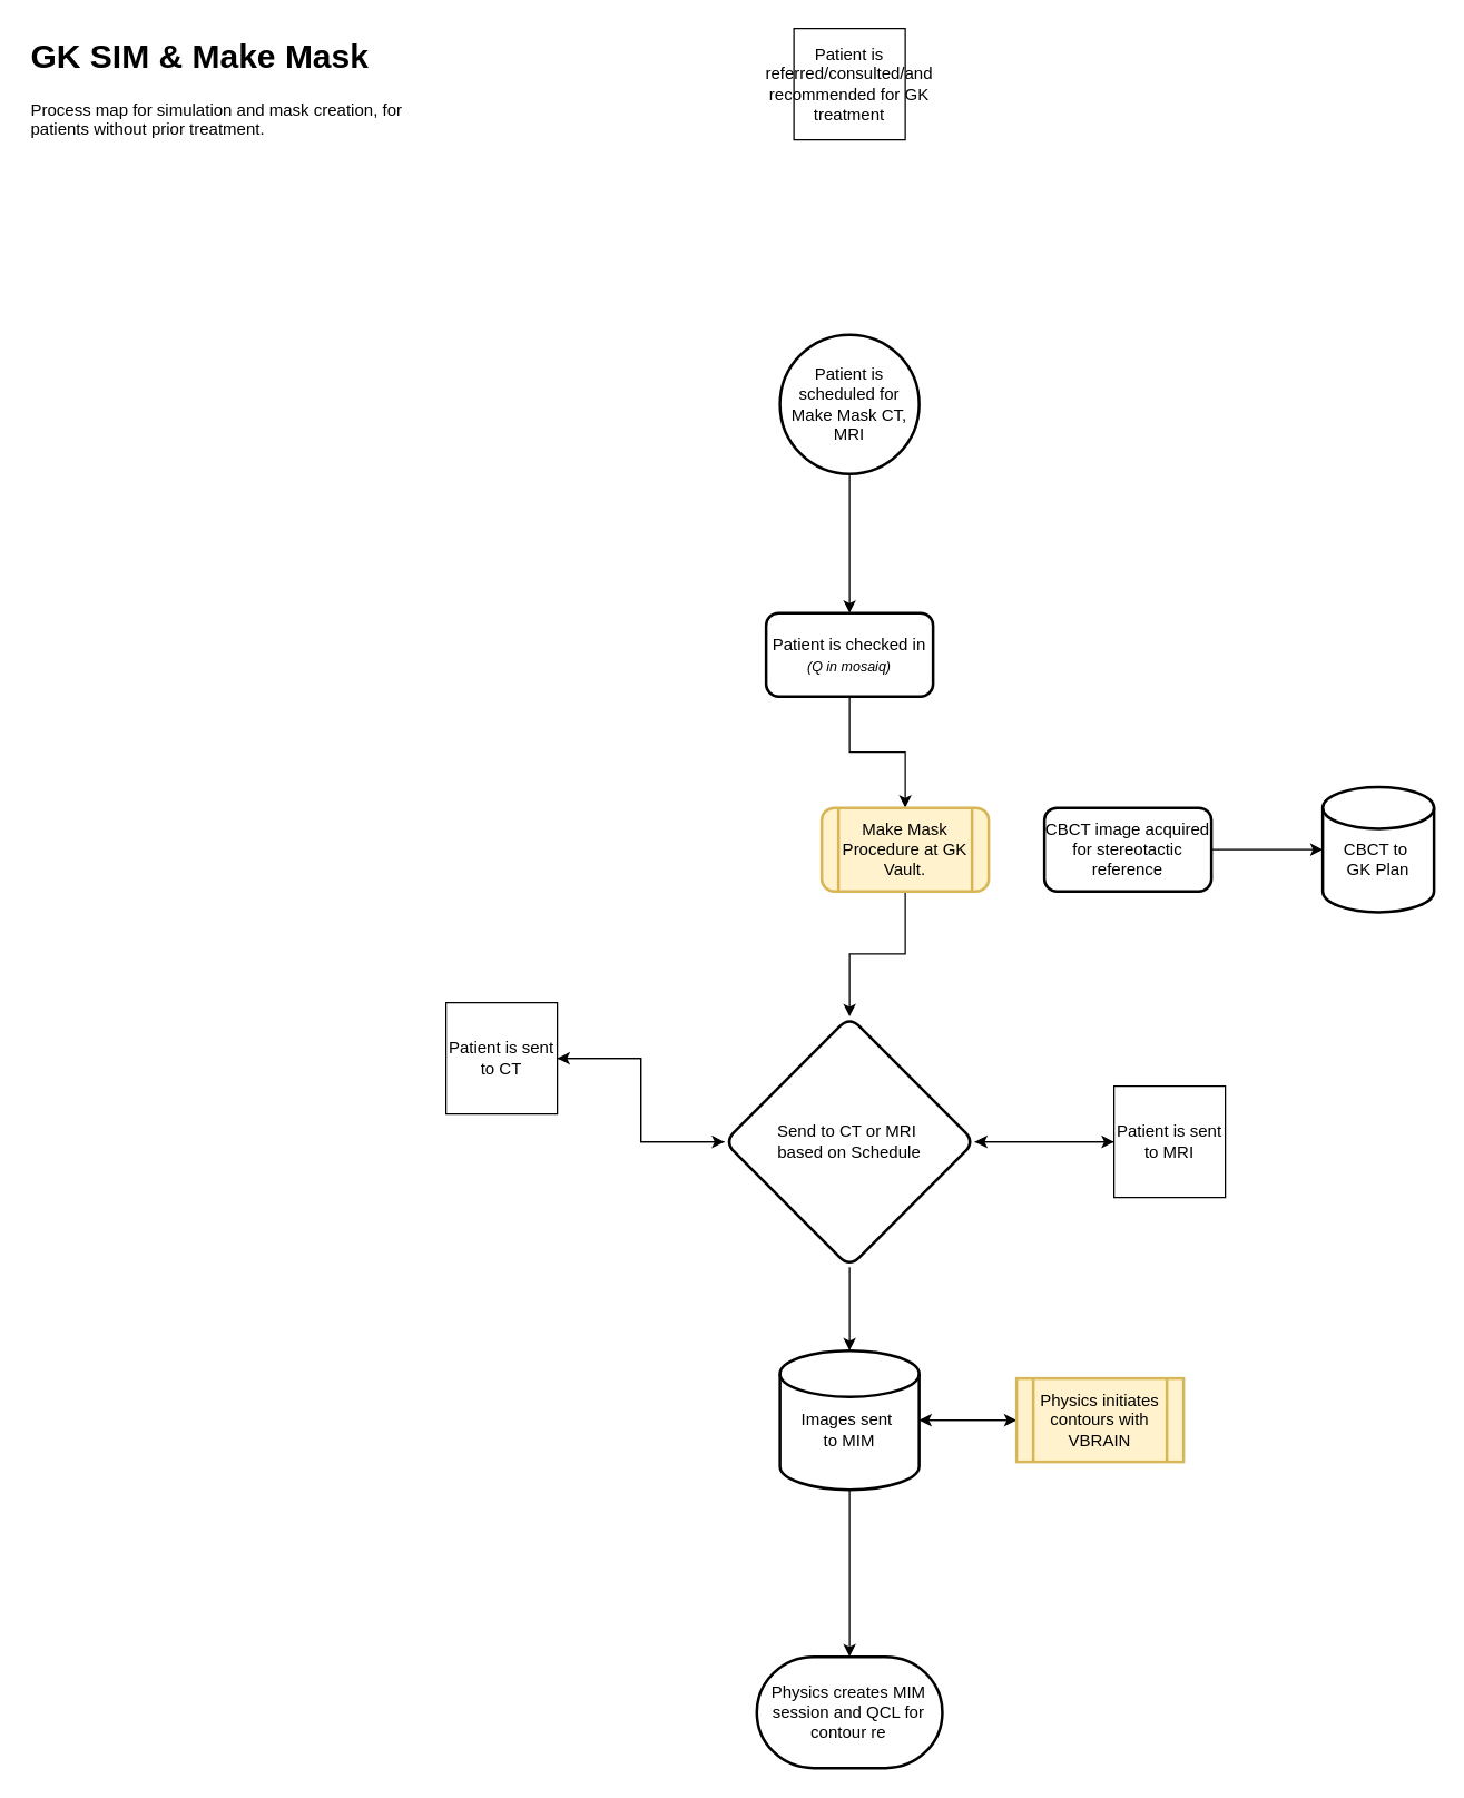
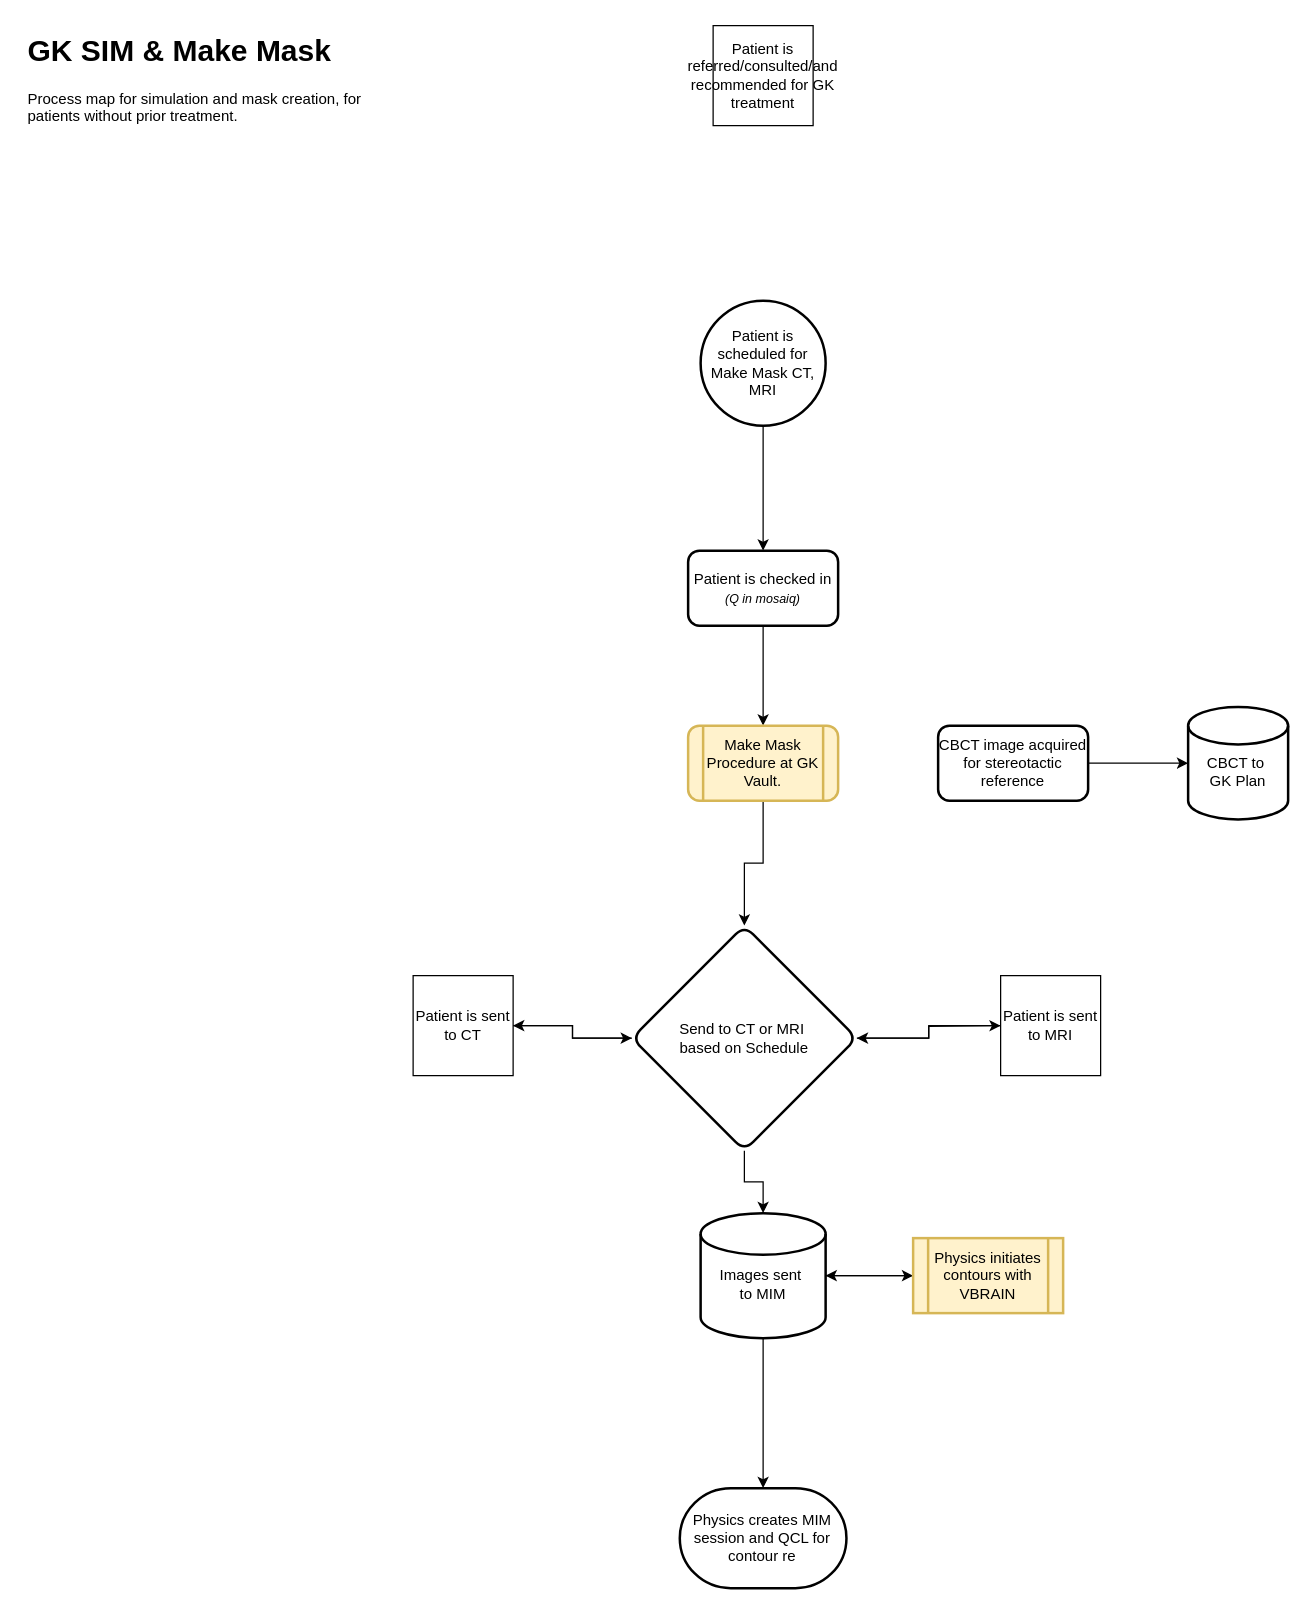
  <mxCell id="0" />
  <mxCell id="1" parent="0" />
  <mxCell id="2" style="edgeStyle=orthogonalEdgeStyle;rounded=0;orthogonalLoop=1;jettySize=auto;html=1;entryX=0.5;entryY=0;entryDx=0;entryDy=0;" parent="1" source="3" target="6" edge="1"><mxGeometry relative="1" as="geometry" /></mxCell>
  <mxCell id="3" value="&lt;div&gt;Patient is scheduled for&lt;/div&gt;&lt;div&gt;Make Mask CT, MRI&lt;br&gt;&lt;/div&gt;" style="strokeWidth=2;html=1;shape=mxgraph.flowchart.start_2;whiteSpace=wrap;" parent="1" vertex="1"><mxGeometry x="560" y="240" width="100" height="100" as="geometry" /></mxCell>
  <mxCell id="4" value="&lt;h1 style=&quot;margin-top: 0px;&quot;&gt;GK SIM &amp;amp; Make Mask&lt;i style=&quot;font-size: 16px;&quot;&gt;&amp;nbsp;&lt;/i&gt; &lt;br&gt;&lt;/h1&gt;&lt;p&gt;Process map for simulation and mask creation, for patients without prior treatment.&lt;br&gt;&lt;/p&gt;" style="text;html=1;whiteSpace=wrap;overflow=hidden;rounded=0;" parent="1" vertex="1"><mxGeometry x="20" y="20" width="270" height="120" as="geometry" /></mxCell>
  <mxCell id="5" value="" style="edgeStyle=orthogonalEdgeStyle;rounded=0;orthogonalLoop=1;jettySize=auto;html=1;" parent="1" source="6" target="8" edge="1"><mxGeometry relative="1" as="geometry" /></mxCell>
  <mxCell id="6" value="&lt;div&gt;Patient is checked in&lt;/div&gt;&lt;div&gt;&lt;i&gt;&lt;font style=&quot;font-size: 10px;&quot;&gt;(Q in mosaiq)&lt;/font&gt;&lt;/i&gt;&lt;br&gt;&lt;/div&gt;" style="rounded=1;whiteSpace=wrap;html=1;strokeWidth=2;" parent="1" vertex="1"><mxGeometry x="550" y="440" width="120" height="60" as="geometry" /></mxCell>
  <mxCell id="7" value="" style="edgeStyle=orthogonalEdgeStyle;rounded=0;orthogonalLoop=1;jettySize=auto;html=1;" parent="1" source="8" target="14" edge="1"><mxGeometry relative="1" as="geometry" /></mxCell>
- <mxCell id="8" value="Make Mask Procedure at GK Vault." style="shape=process;whiteSpace=wrap;html=1;backgroundOutline=1;rounded=1;strokeWidth=2;fillColor=#fff2cc;strokeColor=#d6b656;" parent="1" vertex="1"><mxGeometry x="590" y="580" width="120" height="60" as="geometry" /></mxCell>
+ <mxCell id="8" value="Make Mask Procedure at GK Vault." style="shape=process;whiteSpace=wrap;html=1;backgroundOutline=1;rounded=1;strokeWidth=2;fillColor=#fff2cc;strokeColor=#d6b656;" parent="1" vertex="1"><mxGeometry x="550" y="580" width="120" height="60" as="geometry" /></mxCell>
  <mxCell id="9" value="CBCT image acquired for stereotactic reference" style="rounded=1;whiteSpace=wrap;html=1;strokeWidth=2;" parent="1" vertex="1"><mxGeometry x="750" y="580" width="120" height="60" as="geometry" /></mxCell>
  <mxCell id="10" value="&lt;div&gt;&lt;br&gt;&lt;/div&gt;&lt;div&gt;CBCT to&amp;nbsp;&lt;/div&gt;&lt;div&gt;GK Plan&lt;/div&gt;" style="strokeWidth=2;html=1;shape=mxgraph.flowchart.database;whiteSpace=wrap;" parent="1" vertex="1"><mxGeometry x="950" y="565" width="80" height="90" as="geometry" /></mxCell>
  <mxCell id="11" style="edgeStyle=orthogonalEdgeStyle;rounded=0;orthogonalLoop=1;jettySize=auto;html=1;entryX=0;entryY=0.5;entryDx=0;entryDy=0;entryPerimeter=0;" parent="1" source="9" target="10" edge="1"><mxGeometry relative="1" as="geometry" /></mxCell>
  <mxCell id="12" value="" style="edgeStyle=orthogonalEdgeStyle;rounded=0;orthogonalLoop=1;jettySize=auto;html=1;" parent="1" source="14" edge="1"><mxGeometry relative="1" as="geometry"><mxPoint x="800" y="820" as="targetPoint" /></mxGeometry></mxCell>
  <mxCell id="13" value="" style="edgeStyle=orthogonalEdgeStyle;rounded=0;orthogonalLoop=1;jettySize=auto;html=1;" parent="1" source="14" target="25" edge="1"><mxGeometry relative="1" as="geometry"><mxPoint x="450" y="870" as="targetPoint" /></mxGeometry></mxCell>
- <mxCell id="14" value="&lt;div&gt;Send to CT or MRI&amp;nbsp;&lt;/div&gt;&lt;div&gt;based on Schedule&lt;br&gt;&lt;/div&gt;" style="rhombus;whiteSpace=wrap;html=1;rounded=1;strokeWidth=2;" parent="1" vertex="1"><mxGeometry x="520" y="730" width="180" height="180" as="geometry" /></mxCell>
+ <mxCell id="14" value="&lt;div&gt;Send to CT or MRI&amp;nbsp;&lt;/div&gt;&lt;div&gt;based on Schedule&lt;br&gt;&lt;/div&gt;" style="rhombus;whiteSpace=wrap;html=1;rounded=1;strokeWidth=2;" parent="1" vertex="1"><mxGeometry x="505" y="740" width="180" height="180" as="geometry" /></mxCell>
  <mxCell id="15" style="edgeStyle=orthogonalEdgeStyle;rounded=0;orthogonalLoop=1;jettySize=auto;html=1;entryX=1;entryY=0.5;entryDx=0;entryDy=0;exitX=0;exitY=0.5;exitDx=0;exitDy=0;" parent="1" source="26" target="14" edge="1"><mxGeometry relative="1" as="geometry"><mxPoint x="800" y="820" as="sourcePoint" /></mxGeometry></mxCell>
  <mxCell id="16" style="edgeStyle=orthogonalEdgeStyle;rounded=0;orthogonalLoop=1;jettySize=auto;html=1;exitX=1;exitY=0.5;exitDx=0;exitDy=0;" parent="1" source="25" target="14" edge="1"><mxGeometry relative="1" as="geometry"><mxPoint x="440" y="790" as="sourcePoint" /></mxGeometry></mxCell>
  <mxCell id="17" value="" style="edgeStyle=orthogonalEdgeStyle;rounded=0;orthogonalLoop=1;jettySize=auto;html=1;" parent="1" source="19" target="23" edge="1"><mxGeometry relative="1" as="geometry" /></mxCell>
  <mxCell id="18" value="" style="edgeStyle=orthogonalEdgeStyle;rounded=0;orthogonalLoop=1;jettySize=auto;html=1;entryX=0.5;entryY=0;entryDx=0;entryDy=0;entryPerimeter=0;" parent="1" source="19" target="24" edge="1"><mxGeometry relative="1" as="geometry"><mxPoint x="610" y="1170" as="targetPoint" /></mxGeometry></mxCell>
  <mxCell id="19" value="&lt;div&gt;&lt;br&gt;&lt;/div&gt;&lt;div&gt;Images sent&amp;nbsp;&lt;/div&gt;&lt;div&gt;to MIM&lt;/div&gt;" style="strokeWidth=2;html=1;shape=mxgraph.flowchart.database;whiteSpace=wrap;" parent="1" vertex="1"><mxGeometry x="560" y="970" width="100" height="100" as="geometry" /></mxCell>
  <mxCell id="20" style="edgeStyle=orthogonalEdgeStyle;rounded=0;orthogonalLoop=1;jettySize=auto;html=1;entryX=0.5;entryY=0;entryDx=0;entryDy=0;entryPerimeter=0;" parent="1" source="14" target="19" edge="1"><mxGeometry relative="1" as="geometry" /></mxCell>
  <mxCell id="21" value="Patient is referred/consulted/and recommended for GK treatment" style="whiteSpace=wrap;html=1;aspect=fixed;" parent="1" vertex="1"><mxGeometry x="570" y="20" width="80" height="80" as="geometry" /></mxCell>
  <mxCell id="22" style="edgeStyle=orthogonalEdgeStyle;rounded=0;orthogonalLoop=1;jettySize=auto;html=1;" parent="1" source="23" edge="1"><mxGeometry relative="1" as="geometry"><mxPoint x="660" y="1020" as="targetPoint" /></mxGeometry></mxCell>
  <mxCell id="23" value="Physics initiates contours with VBRAIN" style="shape=process;whiteSpace=wrap;html=1;backgroundOutline=1;strokeWidth=2;fillColor=#fff2cc;strokeColor=#d6b656;" parent="1" vertex="1"><mxGeometry x="730" y="990" width="120" height="60" as="geometry" /></mxCell>
  <mxCell id="24" value="Physics creates MIM session and QCL for contour re" style="strokeWidth=2;html=1;shape=mxgraph.flowchart.terminator;whiteSpace=wrap;" parent="1" vertex="1"><mxGeometry x="543.33" y="1190" width="133.33" height="80" as="geometry" /></mxCell>
- <mxCell id="25" value="Patient is sent to CT" style="whiteSpace=wrap;html=1;aspect=fixed;" vertex="1" parent="1"><mxGeometry x="320" y="720" width="80" height="80" as="geometry" /></mxCell>
+ <mxCell id="25" value="Patient is sent to CT" style="whiteSpace=wrap;html=1;aspect=fixed;" vertex="1" parent="1"><mxGeometry x="330" y="780" width="80" height="80" as="geometry" /></mxCell>
  <mxCell id="26" value="Patient is sent to MRI" style="whiteSpace=wrap;html=1;aspect=fixed;" vertex="1" parent="1"><mxGeometry x="800" y="780" width="80" height="80" as="geometry" /></mxCell>
